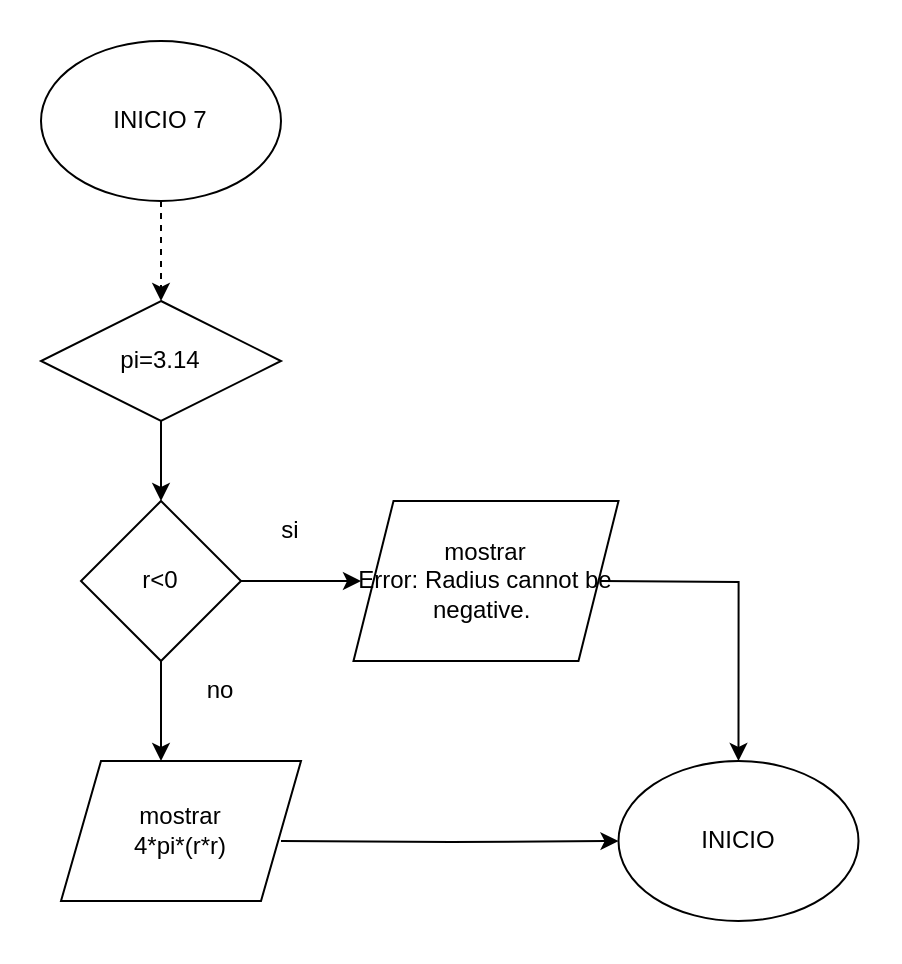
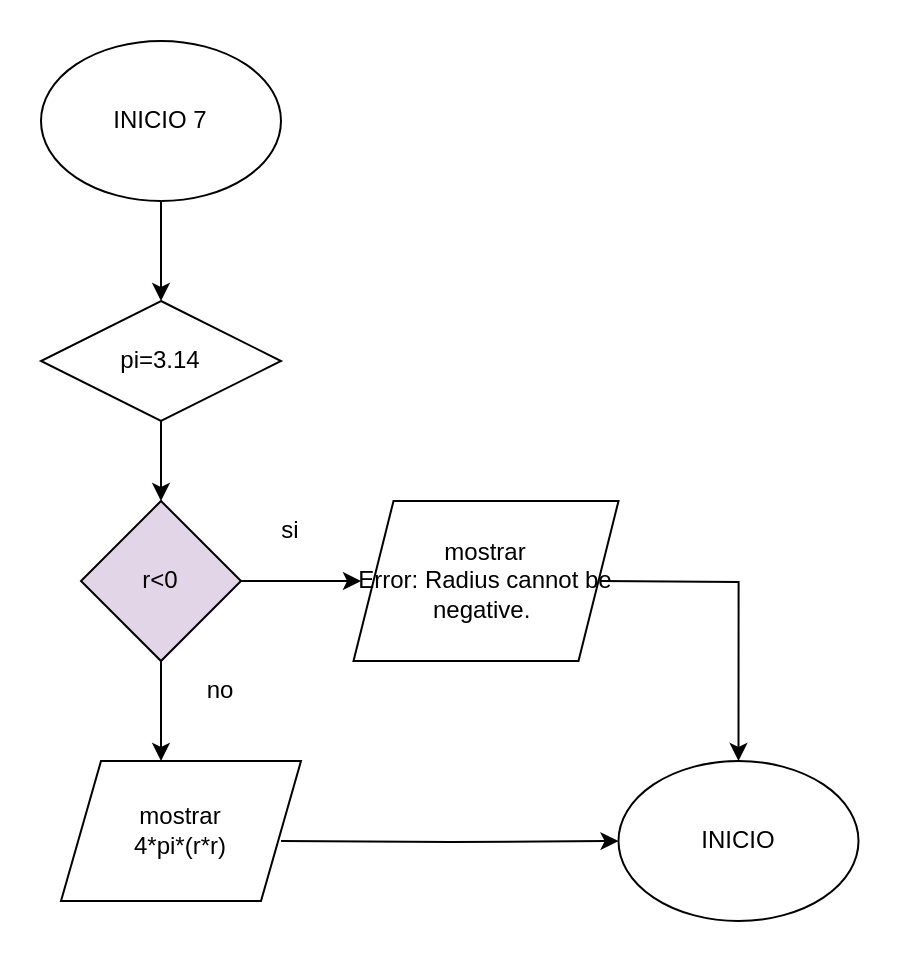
  <mxCell id="0" />
  <mxCell id="1" parent="0" />
- <mxCell id="2" value="" style="edgeStyle=orthogonalEdgeStyle;rounded=0;orthogonalLoop=1;jettySize=auto;html=1;dashed=1;" edge="1" parent="1" source="3" target="5"><mxGeometry relative="1" as="geometry" /></mxCell>
+ <mxCell id="2" value="" style="edgeStyle=orthogonalEdgeStyle;rounded=0;orthogonalLoop=1;jettySize=auto;html=1;" edge="1" parent="1" source="3" target="5"><mxGeometry relative="1" as="geometry" /></mxCell>
  <mxCell id="3" value="INICIO 7" style="ellipse;whiteSpace=wrap;html=1;" vertex="1" parent="1"><mxGeometry x="20" y="20" width="120" height="80" as="geometry" /></mxCell>
  <mxCell id="4" value="" style="edgeStyle=orthogonalEdgeStyle;rounded=0;orthogonalLoop=1;jettySize=auto;html=1;" edge="1" parent="1" source="5" target="8"><mxGeometry relative="1" as="geometry" /></mxCell>
  <mxCell id="5" value="pi=3.14" style="rhombus;whiteSpace=wrap;html=1;" vertex="1" parent="1"><mxGeometry x="20" y="150" width="120" height="60" as="geometry" /></mxCell>
  <mxCell id="6" value="" style="edgeStyle=orthogonalEdgeStyle;rounded=0;orthogonalLoop=1;jettySize=auto;html=1;" edge="1" parent="1" source="8"><mxGeometry relative="1" as="geometry"><mxPoint x="80" y="380" as="targetPoint" /></mxGeometry></mxCell>
  <mxCell id="7" value="" style="edgeStyle=orthogonalEdgeStyle;rounded=0;orthogonalLoop=1;jettySize=auto;html=1;" edge="1" parent="1" source="8"><mxGeometry relative="1" as="geometry"><mxPoint x="180" y="290" as="targetPoint" /></mxGeometry></mxCell>
- <mxCell id="8" value="r&amp;lt;0" style="rhombus;whiteSpace=wrap;html=1;" vertex="1" parent="1"><mxGeometry x="40" y="250" width="80" height="80" as="geometry" /></mxCell>
+ <mxCell id="8" value="r&amp;lt;0" style="rhombus;whiteSpace=wrap;html=1;fillColor=#e1d5e7;" vertex="1" parent="1"><mxGeometry x="40" y="250" width="80" height="80" as="geometry" /></mxCell>
  <mxCell id="9" style="edgeStyle=orthogonalEdgeStyle;rounded=0;orthogonalLoop=1;jettySize=auto;html=1;" edge="1" parent="1" target="13"><mxGeometry relative="1" as="geometry"><mxPoint x="140" y="420" as="sourcePoint" /></mxGeometry></mxCell>
  <mxCell id="10" style="edgeStyle=orthogonalEdgeStyle;rounded=0;orthogonalLoop=1;jettySize=auto;html=1;" edge="1" parent="1" target="13"><mxGeometry relative="1" as="geometry"><mxPoint x="300" y="290" as="sourcePoint" /></mxGeometry></mxCell>
  <mxCell id="11" value="si" style="text;html=1;align=center;verticalAlign=middle;whiteSpace=wrap;rounded=0;" vertex="1" parent="1"><mxGeometry x="115" y="250" width="60" height="30" as="geometry" /></mxCell>
  <mxCell id="12" value="no" style="text;html=1;align=center;verticalAlign=middle;whiteSpace=wrap;rounded=0;" vertex="1" parent="1"><mxGeometry x="80" y="330" width="60" height="30" as="geometry" /></mxCell>
  <mxCell id="13" value="INICIO" style="ellipse;whiteSpace=wrap;html=1;" vertex="1" parent="1"><mxGeometry x="308.75" y="380" width="120" height="80" as="geometry" /></mxCell>
  <mxCell id="14" value="mostrar&lt;br&gt;&lt;div&gt;&lt;span style=&quot;background-color: initial;&quot;&gt;Error: Radius cannot be negative.&lt;/span&gt;&amp;nbsp;&lt;/div&gt;" style="shape=parallelogram;perimeter=parallelogramPerimeter;whiteSpace=wrap;html=1;fixedSize=1;" vertex="1" parent="1"><mxGeometry x="176.25" y="250" width="132.5" height="80" as="geometry" /></mxCell>
  <mxCell id="15" value="mostrar&lt;div&gt;4*pi*(r*r)&lt;br&gt;&lt;/div&gt;" style="shape=parallelogram;perimeter=parallelogramPerimeter;whiteSpace=wrap;html=1;fixedSize=1;" vertex="1" parent="1"><mxGeometry x="30" y="380" width="120" height="70" as="geometry" /></mxCell>
